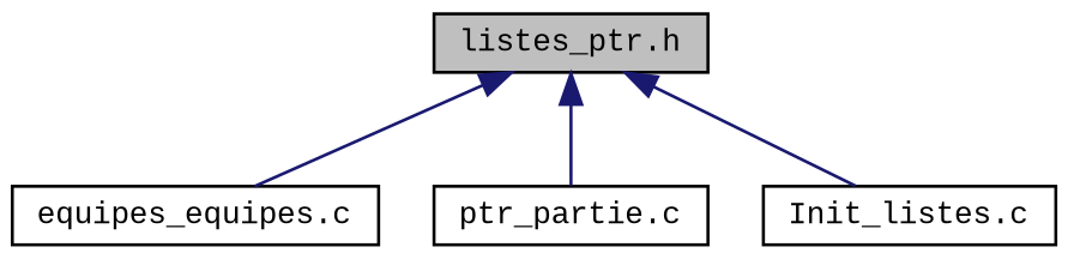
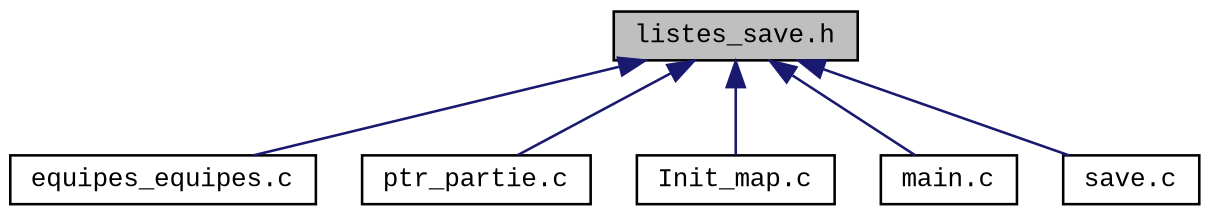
  digraph {
    fontname="Liberation Mono"
    node [color=black fillcolor=white fontname="Liberation Mono" fontsize=10 shape=record style=filled]
    edge [color=midnightblue dir=back fontname="Liberation Mono" fontsize=10 labelfontname=Helvetica labelfontsize=10 style=solid]
-   n1 [fillcolor=grey75 fontcolor=black height=0.2 label="listes_ptr.h" width=0.4]
+   n1 [fillcolor=grey75 fontcolor=black height=0.2 label="listes_save.h" width=0.4]
    n2 [height=0.2 label="equipes_equipes.c" width=0.4]
    n3 [height=0.2 label="ptr_partie.c" width=0.4]
-   n4 [height=0.2 label="Init_listes.c" width=0.4]
+   n4 [height=0.2 label="Init_map.c" width=0.4]
+   n5 [height=0.2 label="main.c" width=0.4]
+   n6 [height=0.2 label="save.c" width=0.4]
    n1 -> n2
    n1 -> n3
    n1 -> n4
+   n1 -> n5
+   n1 -> n6
  }
